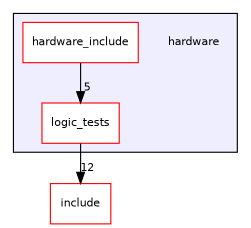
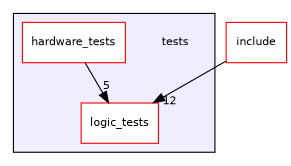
  digraph {
    compound=true
    node [fontname=Helvetica fontsize=10 shape=box color=red fillcolor=white style=filled]
    edge [labeldistance=1.5 labelfontname=Helvetica labelfontsize=10]
-   n1 [label=hardware shape=plaintext color="" fillcolor="" style=""]
-   n2 [label=hardware_include]
+   n1 [label=tests shape=plaintext color="" fillcolor="" style=""]
+   n2 [label=hardware_tests]
    n3 [label=logic_tests]
    n4 [label=include]
    subgraph cluster_1 {
      bgcolor="#eeeeff"
      pencolor=black
      n1
      n2
      n3
    }
    n2 -> n3 [headlabel=5]
-   n3 -> n4 [headlabel=12]
+   n4 -> n3 [headlabel=12]
  }
